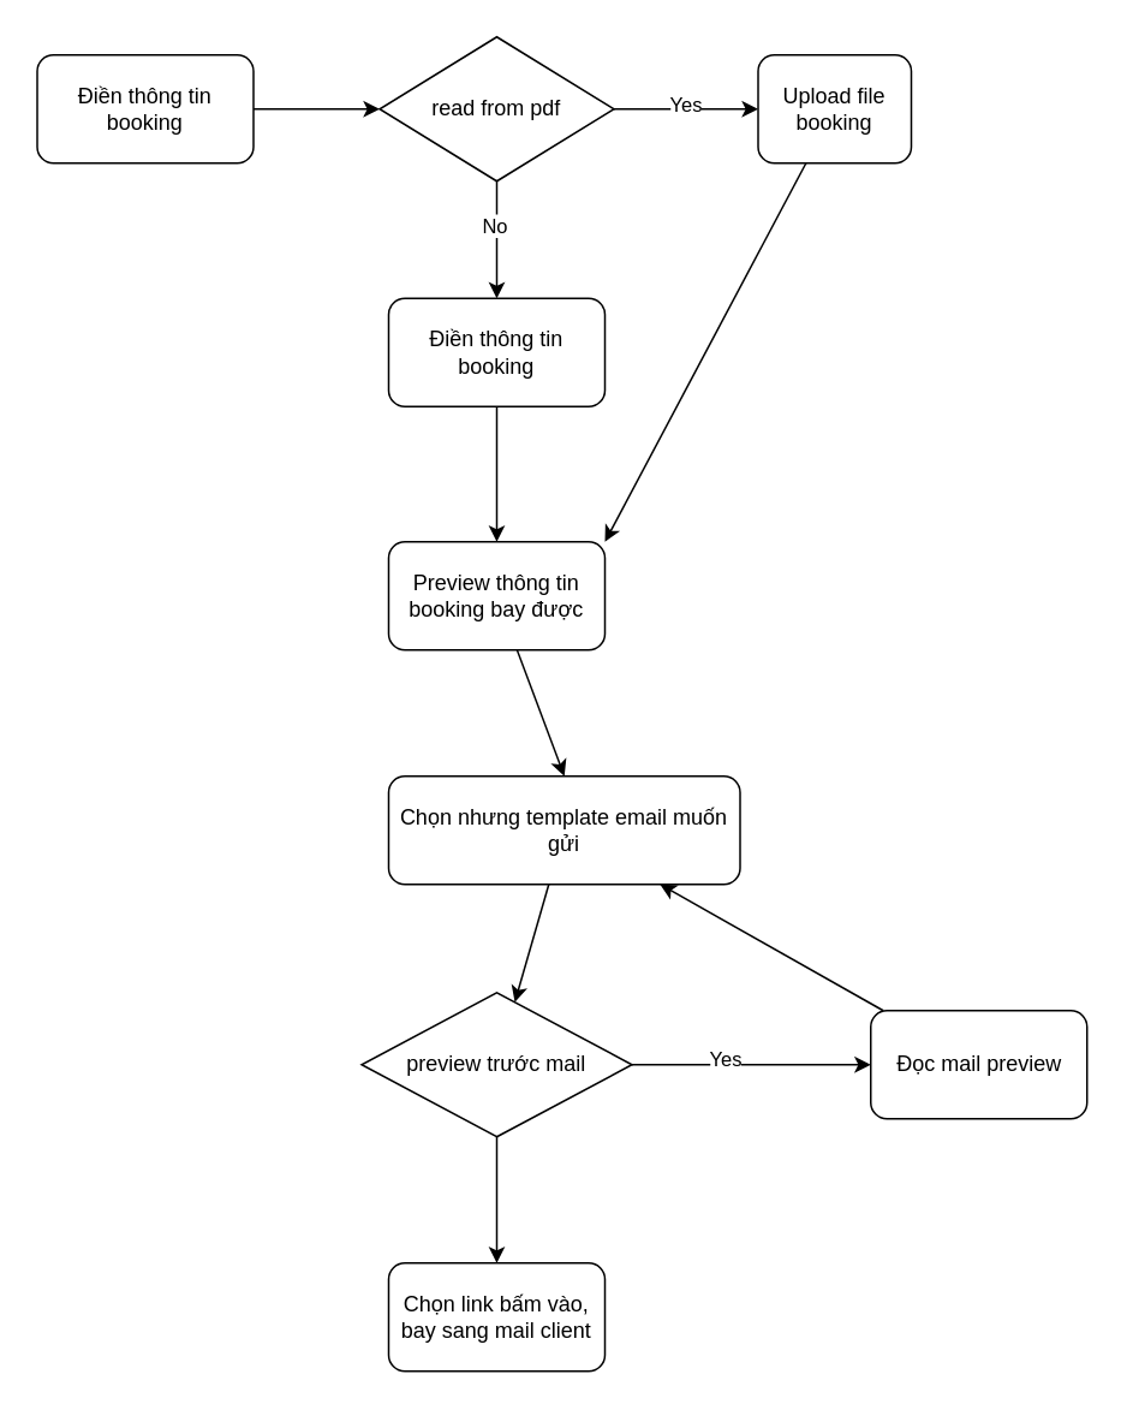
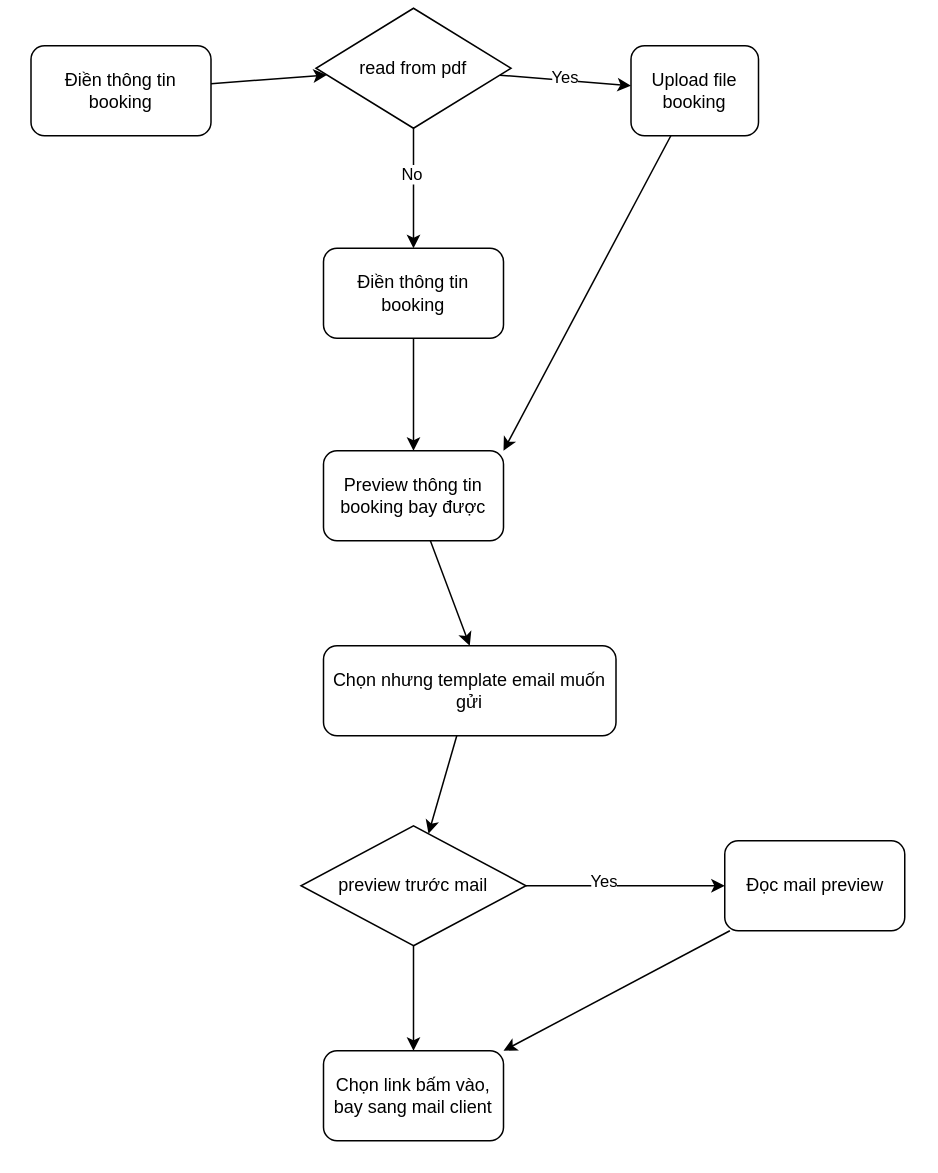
  <mxCell id="0" />
  <mxCell id="1" parent="0" />
  <mxCell id="2" style="edgeStyle=none;html=1;" parent="1" source="3" target="21" edge="1"><mxGeometry relative="1" as="geometry" /></mxCell>
  <mxCell id="3" value="Chọn nhưng template email muốn gửi" style="rounded=1;whiteSpace=wrap;html=1;flipV=1;" parent="1" vertex="1"><mxGeometry x="215" y="430" width="195" height="60" as="geometry" /></mxCell>
  <mxCell id="4" style="edgeStyle=none;html=1;entryX=0.5;entryY=0;entryDx=0;entryDy=0;" parent="1" source="5" target="23" edge="1"><mxGeometry relative="1" as="geometry" /></mxCell>
  <mxCell id="5" value="Điền thông tin booking" style="rounded=1;whiteSpace=wrap;html=1;flipV=1;" parent="1" vertex="1"><mxGeometry x="215" y="165" width="120" height="60" as="geometry" /></mxCell>
  <mxCell id="6" style="edgeStyle=none;html=1;" parent="1" source="10" target="14" edge="1"><mxGeometry relative="1" as="geometry" /></mxCell>
  <mxCell id="7" value="Yes" style="edgeLabel;html=1;align=center;verticalAlign=middle;resizable=0;points=[];" parent="6" vertex="1" connectable="0"><mxGeometry x="-0.029" y="3" relative="1" as="geometry"><mxPoint as="offset" /></mxGeometry></mxCell>
  <mxCell id="8" style="edgeStyle=none;html=1;entryX=0.5;entryY=0;entryDx=0;entryDy=0;" parent="1" source="10" target="5" edge="1"><mxGeometry relative="1" as="geometry" /></mxCell>
  <mxCell id="9" value="No" style="edgeLabel;html=1;align=center;verticalAlign=middle;resizable=0;points=[];" parent="8" vertex="1" connectable="0"><mxGeometry x="-0.247" y="-2" relative="1" as="geometry"><mxPoint as="offset" /></mxGeometry></mxCell>
- <mxCell id="10" value="read from pdf" style="rhombus;whiteSpace=wrap;html=1;flipV=1;" parent="1" vertex="1"><mxGeometry x="210" y="20" width="130" height="80" as="geometry" /></mxCell>
+ <mxCell id="10" value="read from pdf" style="rhombus;whiteSpace=wrap;html=1;flipV=1;" parent="1" vertex="1"><mxGeometry x="210" y="5" width="130" height="80" as="geometry" /></mxCell>
  <mxCell id="11" style="edgeStyle=none;html=1;" parent="1" source="12" target="10" edge="1"><mxGeometry relative="1" as="geometry" /></mxCell>
  <mxCell id="12" value="Điền thông tin booking" style="rounded=1;whiteSpace=wrap;html=1;" parent="1" vertex="1"><mxGeometry x="20" y="30" width="120" height="60" as="geometry" /></mxCell>
  <mxCell id="13" style="edgeStyle=none;html=1;entryX=1;entryY=0;entryDx=0;entryDy=0;" parent="1" source="14" target="23" edge="1"><mxGeometry relative="1" as="geometry" /></mxCell>
  <mxCell id="14" value="Upload file booking" style="rounded=1;whiteSpace=wrap;html=1;" parent="1" vertex="1"><mxGeometry x="420" y="30" width="85" height="60" as="geometry" /></mxCell>
- <mxCell id="15" style="edgeStyle=none;html=1;" parent="1" source="16" target="3" edge="1"><mxGeometry relative="1" as="geometry"><mxPoint x="272.5" y="700" as="targetPoint" /></mxGeometry></mxCell>
+ <mxCell id="15" style="edgeStyle=none;html=1;entryX=1;entryY=0;entryDx=0;entryDy=0;" parent="1" source="16" target="17" edge="1"><mxGeometry relative="1" as="geometry"><mxPoint x="272.5" y="700" as="targetPoint" /></mxGeometry></mxCell>
  <mxCell id="16" value="Đọc mail preview" style="rounded=1;whiteSpace=wrap;html=1;" parent="1" vertex="1"><mxGeometry x="482.5" y="560" width="120" height="60" as="geometry" /></mxCell>
  <mxCell id="17" value="Chọn link bấm vào, bay sang mail client" style="rounded=1;whiteSpace=wrap;html=1;flipV=1;" parent="1" vertex="1"><mxGeometry x="215" y="700" width="120" height="60" as="geometry" /></mxCell>
  <mxCell id="18" style="edgeStyle=none;html=1;" parent="1" source="21" target="16" edge="1"><mxGeometry relative="1" as="geometry" /></mxCell>
  <mxCell id="19" value="Yes" style="edgeLabel;html=1;align=center;verticalAlign=middle;resizable=0;points=[];" parent="18" vertex="1" connectable="0"><mxGeometry x="-0.246" y="4" relative="1" as="geometry"><mxPoint x="1" as="offset" /></mxGeometry></mxCell>
  <mxCell id="20" style="edgeStyle=none;html=1;entryX=0.5;entryY=0;entryDx=0;entryDy=0;" parent="1" source="21" target="17" edge="1"><mxGeometry relative="1" as="geometry"><mxPoint x="492.5" y="660" as="targetPoint" /></mxGeometry></mxCell>
  <mxCell id="21" value="preview trước mail" style="rhombus;whiteSpace=wrap;html=1;flipV=1;" parent="1" vertex="1"><mxGeometry x="200" y="550" width="150" height="80" as="geometry" /></mxCell>
  <mxCell id="22" style="edgeStyle=none;html=1;entryX=0.5;entryY=0;entryDx=0;entryDy=0;" edge="1" parent="1" source="23" target="3"><mxGeometry relative="1" as="geometry" /></mxCell>
  <mxCell id="23" value="Preview thông tin booking bay được" style="rounded=1;whiteSpace=wrap;html=1;flipV=1;" vertex="1" parent="1"><mxGeometry x="215" y="300" width="120" height="60" as="geometry" /></mxCell>
